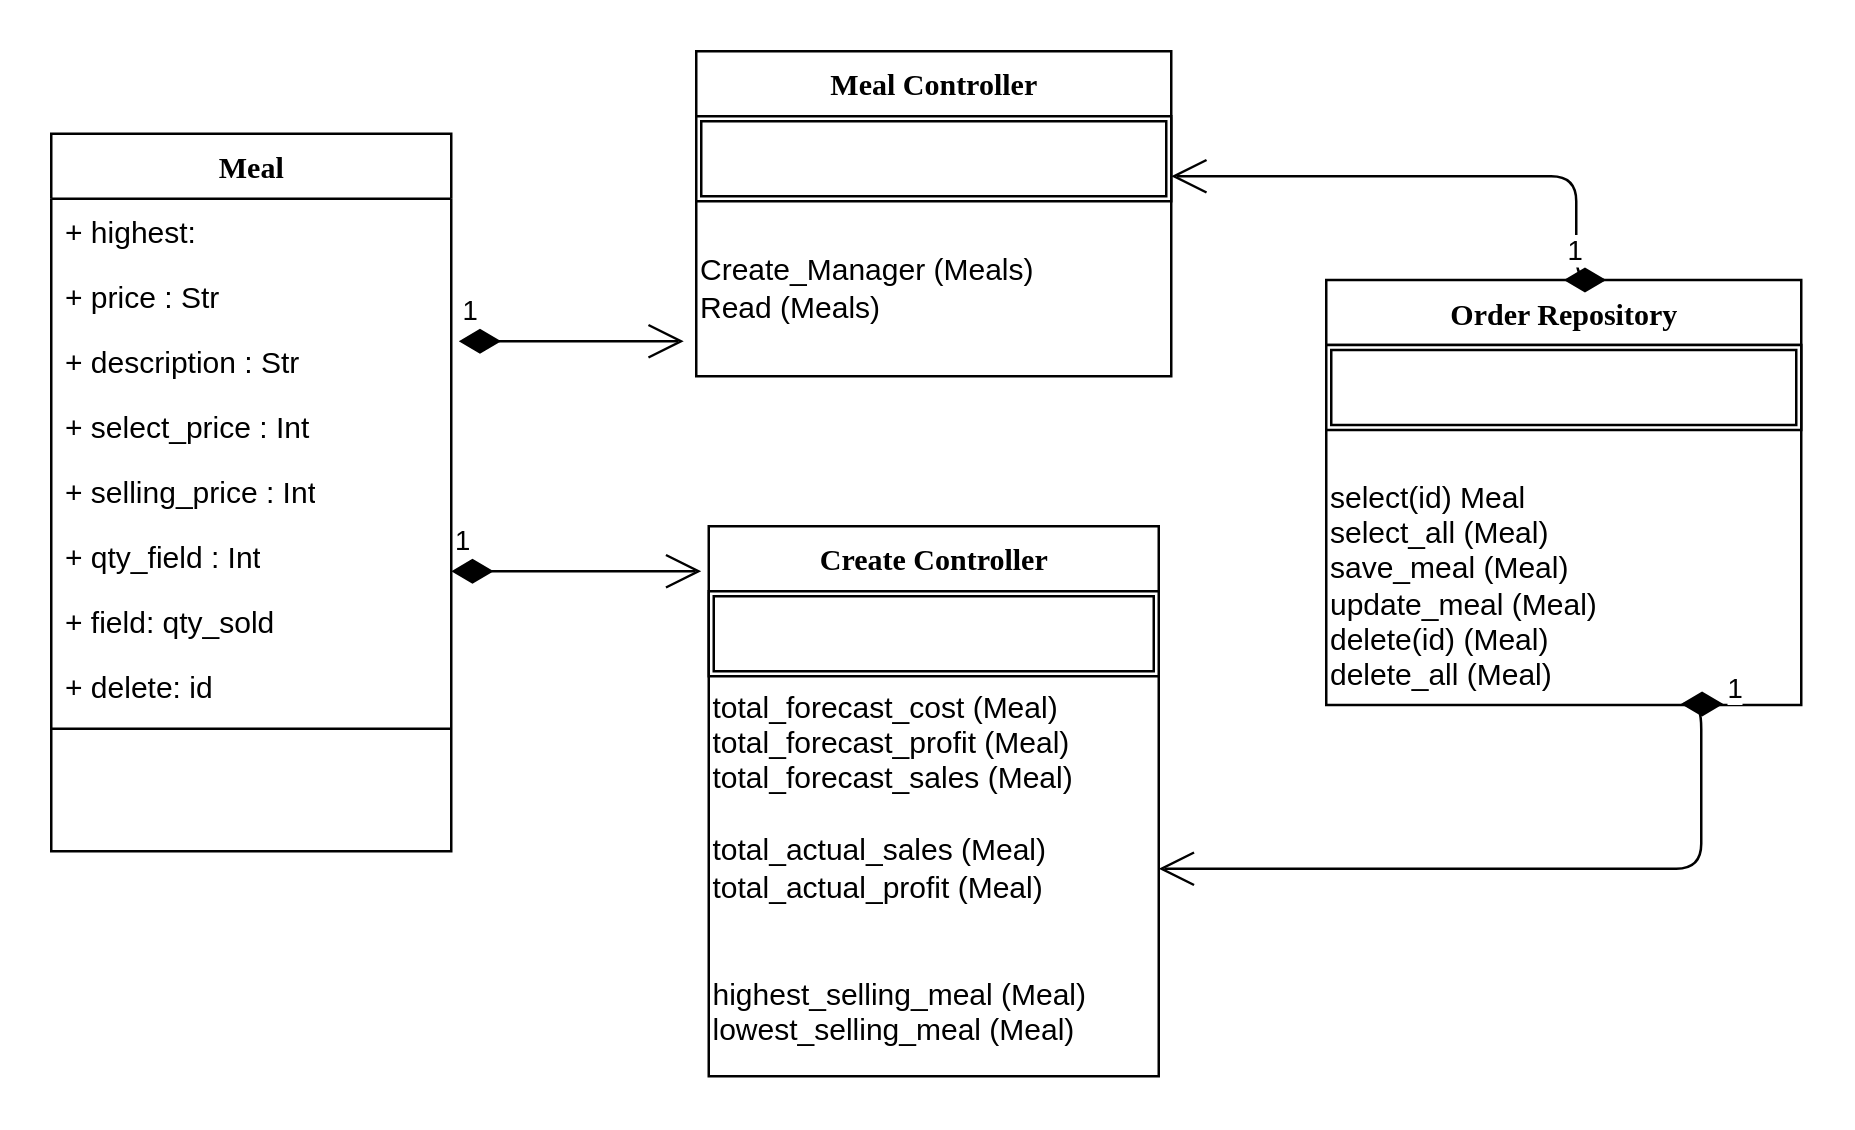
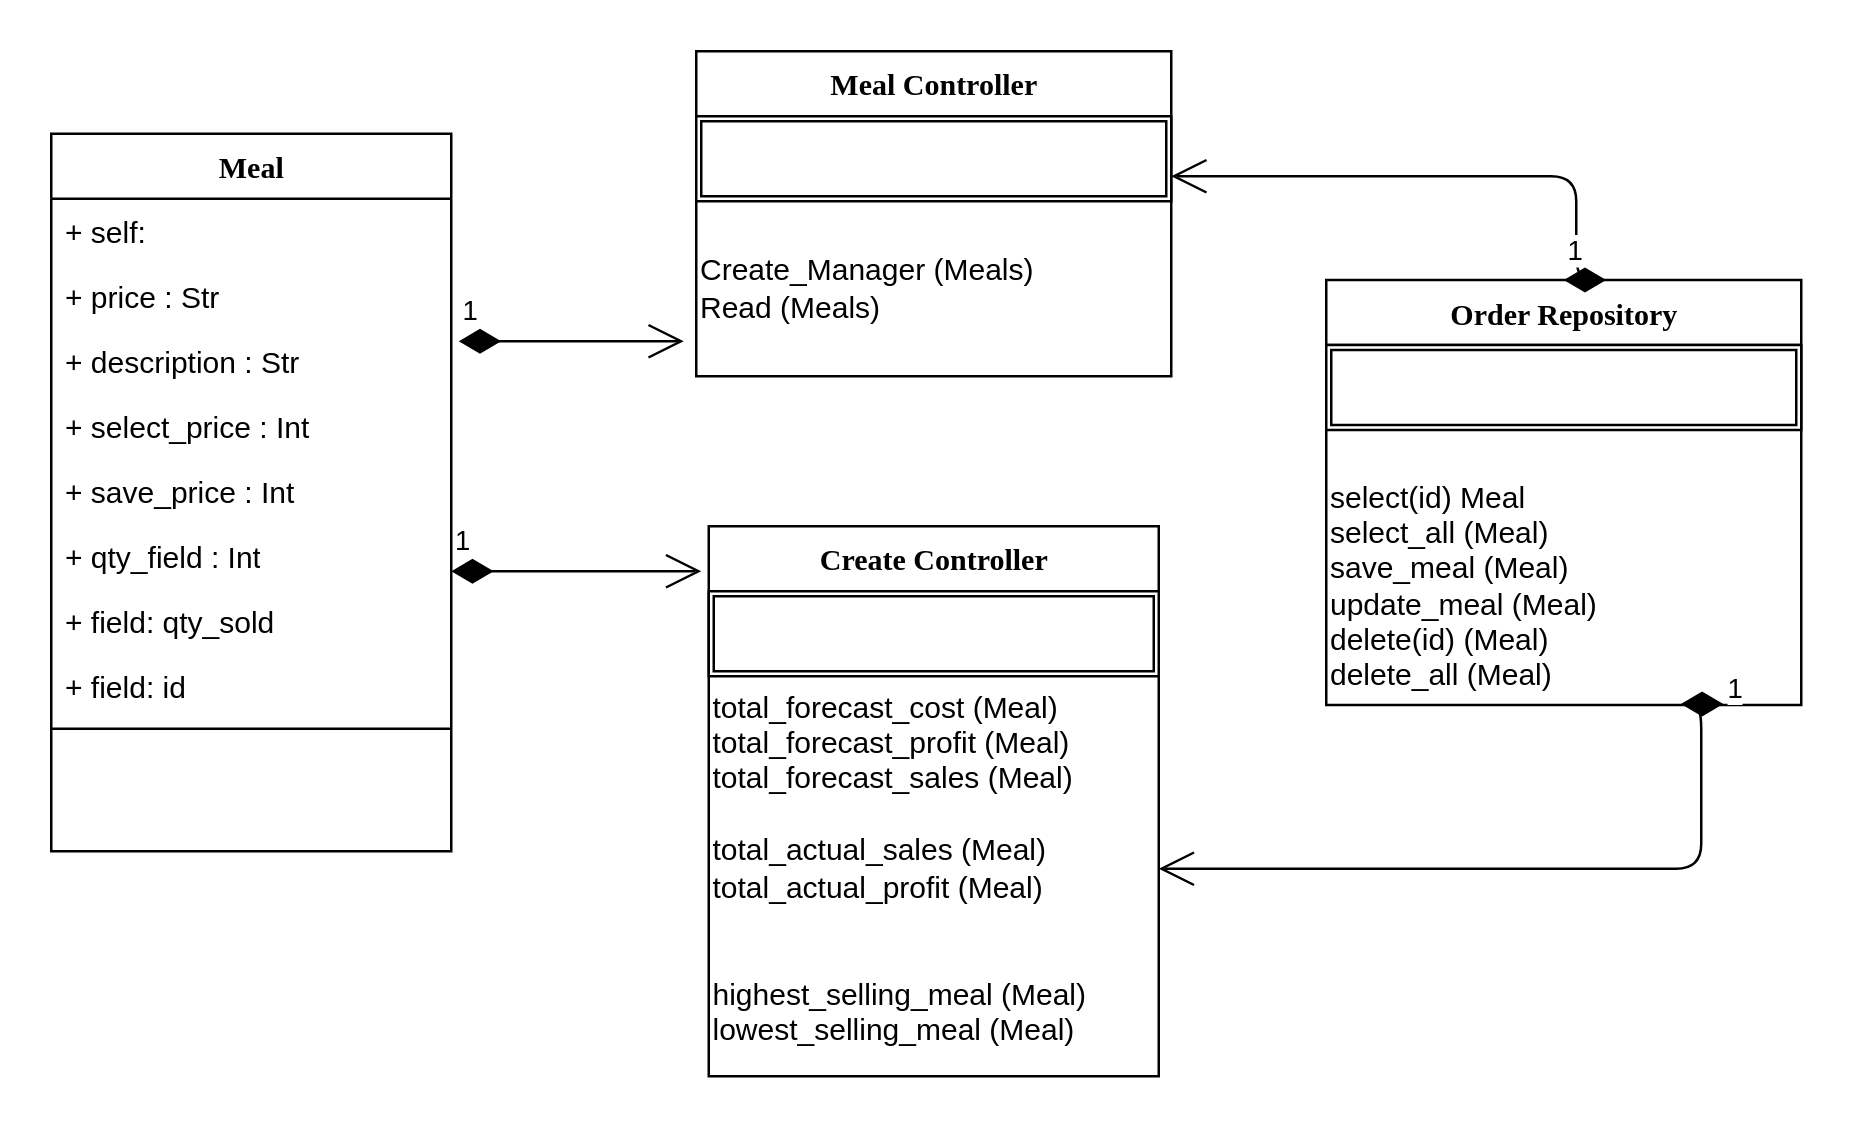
  <mxCell id="0" />
  <mxCell id="1" parent="0" />
  <mxCell id="2" value="Meal" style="swimlane;html=1;fontStyle=1;align=center;verticalAlign=top;childLayout=stackLayout;horizontal=1;startSize=26;horizontalStack=0;resizeParent=1;resizeLast=0;collapsible=1;marginBottom=0;swimlaneFillColor=#ffffff;rounded=0;shadow=0;comic=0;labelBackgroundColor=none;strokeWidth=1;fillColor=none;fontFamily=Verdana;fontSize=12" parent="1" vertex="1"><mxGeometry x="20" y="53" width="160" height="287" as="geometry" /></mxCell>
- <mxCell id="3" value="+ highest:" style="text;html=1;strokeColor=none;fillColor=none;align=left;verticalAlign=top;spacingLeft=4;spacingRight=4;whiteSpace=wrap;overflow=hidden;rotatable=0;points=[[0,0.5],[1,0.5]];portConstraint=eastwest;" parent="2" vertex="1"><mxGeometry y="26" width="160" height="26" as="geometry" /></mxCell>
+ <mxCell id="3" value="+ self:" style="text;html=1;strokeColor=none;fillColor=none;align=left;verticalAlign=top;spacingLeft=4;spacingRight=4;whiteSpace=wrap;overflow=hidden;rotatable=0;points=[[0,0.5],[1,0.5]];portConstraint=eastwest;" parent="2" vertex="1"><mxGeometry y="26" width="160" height="26" as="geometry" /></mxCell>
  <mxCell id="4" value="+ price : Str" style="text;html=1;strokeColor=none;fillColor=none;align=left;verticalAlign=top;spacingLeft=4;spacingRight=4;whiteSpace=wrap;overflow=hidden;rotatable=0;points=[[0,0.5],[1,0.5]];portConstraint=eastwest;" parent="2" vertex="1"><mxGeometry y="52" width="160" height="26" as="geometry" /></mxCell>
  <mxCell id="5" value="+ description : Str" style="text;html=1;strokeColor=none;fillColor=none;align=left;verticalAlign=top;spacingLeft=4;spacingRight=4;whiteSpace=wrap;overflow=hidden;rotatable=0;points=[[0,0.5],[1,0.5]];portConstraint=eastwest;" parent="2" vertex="1"><mxGeometry y="78" width="160" height="26" as="geometry" /></mxCell>
  <mxCell id="6" value="+ select_price : Int" style="text;html=1;strokeColor=none;fillColor=none;align=left;verticalAlign=top;spacingLeft=4;spacingRight=4;whiteSpace=wrap;overflow=hidden;rotatable=0;points=[[0,0.5],[1,0.5]];portConstraint=eastwest;" parent="2" vertex="1"><mxGeometry y="104" width="160" height="26" as="geometry" /></mxCell>
- <mxCell id="7" value="+ selling_price : Int" style="text;html=1;strokeColor=none;fillColor=none;align=left;verticalAlign=top;spacingLeft=4;spacingRight=4;whiteSpace=wrap;overflow=hidden;rotatable=0;points=[[0,0.5],[1,0.5]];portConstraint=eastwest;" parent="2" vertex="1"><mxGeometry y="130" width="160" height="26" as="geometry" /></mxCell>
+ <mxCell id="7" value="+ save_price : Int" style="text;html=1;strokeColor=none;fillColor=none;align=left;verticalAlign=top;spacingLeft=4;spacingRight=4;whiteSpace=wrap;overflow=hidden;rotatable=0;points=[[0,0.5],[1,0.5]];portConstraint=eastwest;" parent="2" vertex="1"><mxGeometry y="130" width="160" height="26" as="geometry" /></mxCell>
  <mxCell id="8" value="+ qty_field : Int" style="text;html=1;strokeColor=none;fillColor=none;align=left;verticalAlign=top;spacingLeft=4;spacingRight=4;whiteSpace=wrap;overflow=hidden;rotatable=0;points=[[0,0.5],[1,0.5]];portConstraint=eastwest;" vertex="1" parent="2"><mxGeometry y="156" width="160" height="26" as="geometry" /></mxCell>
  <mxCell id="9" value="+ field: qty_sold" style="text;html=1;strokeColor=none;fillColor=none;align=left;verticalAlign=top;spacingLeft=4;spacingRight=4;whiteSpace=wrap;overflow=hidden;rotatable=0;points=[[0,0.5],[1,0.5]];portConstraint=eastwest;" vertex="1" parent="2"><mxGeometry y="182" width="160" height="26" as="geometry" /></mxCell>
- <mxCell id="10" value="+ delete: id" style="text;html=1;strokeColor=none;fillColor=none;align=left;verticalAlign=top;spacingLeft=4;spacingRight=4;whiteSpace=wrap;overflow=hidden;rotatable=0;points=[[0,0.5],[1,0.5]];portConstraint=eastwest;" vertex="1" parent="2"><mxGeometry y="208" width="160" height="26" as="geometry" /></mxCell>
+ <mxCell id="10" value="+ field: id" style="text;html=1;strokeColor=none;fillColor=none;align=left;verticalAlign=top;spacingLeft=4;spacingRight=4;whiteSpace=wrap;overflow=hidden;rotatable=0;points=[[0,0.5],[1,0.5]];portConstraint=eastwest;" vertex="1" parent="2"><mxGeometry y="208" width="160" height="26" as="geometry" /></mxCell>
  <mxCell id="11" value="" style="line;html=1;strokeWidth=1;fillColor=none;align=left;verticalAlign=middle;spacingTop=-1;spacingLeft=3;spacingRight=3;rotatable=0;labelPosition=right;points=[];portConstraint=eastwest;" parent="2" vertex="1"><mxGeometry y="234" width="160" height="8" as="geometry" /></mxCell>
  <mxCell id="12" value="Create Controller" style="swimlane;html=1;fontStyle=1;align=center;verticalAlign=top;childLayout=stackLayout;horizontal=1;startSize=26;horizontalStack=0;resizeParent=1;resizeLast=0;collapsible=1;marginBottom=0;swimlaneFillColor=#ffffff;rounded=0;shadow=0;comic=0;labelBackgroundColor=none;strokeWidth=1;fillColor=none;fontFamily=Verdana;fontSize=12" vertex="1" parent="1"><mxGeometry x="283" y="210" width="180" height="220" as="geometry"><mxRectangle x="330" y="60" width="160" height="26" as="alternateBounds" /></mxGeometry></mxCell>
  <mxCell id="13" value="" style="group" vertex="1" connectable="0" parent="12"><mxGeometry y="26" width="180" height="188" as="geometry" /></mxCell>
  <mxCell id="14" value="" style="shape=ext;double=1;rounded=0;whiteSpace=wrap;html=1;" vertex="1" parent="13"><mxGeometry width="180" height="34" as="geometry" /></mxCell>
  <mxCell id="15" value="&lt;blockquote style=&quot;margin: 0 0 0 40px ; border: none ; padding: 0px&quot;&gt;&lt;/blockquote&gt;&lt;span&gt;&lt;div&gt;&lt;span&gt;total_forecast_cost (Meal)&lt;/span&gt;&lt;/div&gt;&lt;/span&gt;&lt;blockquote style=&quot;margin: 0 0 0 40px ; border: none ; padding: 0px&quot;&gt;&lt;/blockquote&gt;&lt;span&gt;&lt;div&gt;&lt;span&gt;total_forecast_profit (Meal)&lt;/span&gt;&lt;/div&gt;&lt;/span&gt;&lt;blockquote style=&quot;margin: 0 0 0 40px ; border: none ; padding: 0px&quot;&gt;&lt;/blockquote&gt;&lt;span&gt;&lt;div&gt;&lt;span&gt;total_forecast_sales (Meal)&lt;/span&gt;&lt;/div&gt;&lt;/span&gt;&lt;div&gt;&lt;br&gt;&lt;/div&gt;&lt;blockquote style=&quot;margin: 0 0 0 40px ; border: none ; padding: 0px&quot;&gt;&lt;/blockquote&gt;&lt;span&gt;&lt;div&gt;&lt;span&gt;total_actual_sales (Meal)&lt;/span&gt;&lt;/div&gt;&lt;/span&gt;&lt;blockquote style=&quot;margin: 0 0 0 40px ; border: none ; padding: 0px&quot;&gt;&lt;/blockquote&gt;&lt;span&gt;&lt;div&gt;&lt;span&gt;total_actual_profit (Meal)&lt;/span&gt;&lt;/div&gt;&lt;/span&gt;&lt;div&gt;&lt;br&gt;&lt;/div&gt;&lt;div&gt;&lt;br&gt;&lt;/div&gt;&lt;blockquote style=&quot;margin: 0 0 0 40px ; border: none ; padding: 0px&quot;&gt;&lt;/blockquote&gt;&lt;span&gt;&lt;div&gt;&lt;span&gt;highest_selling_meal (Meal)&lt;/span&gt;&lt;/div&gt;&lt;/span&gt;&lt;div&gt;&lt;span&gt;lowest_selling_meal (Meal)&lt;/span&gt;&lt;/div&gt;" style="text;html=1;strokeColor=none;fillColor=none;align=left;verticalAlign=middle;whiteSpace=wrap;rounded=0;" vertex="1" parent="13"><mxGeometry y="34" width="180" height="154" as="geometry" /></mxCell>
  <mxCell id="16" value="Meal Controller" style="swimlane;html=1;fontStyle=1;align=center;verticalAlign=top;childLayout=stackLayout;horizontal=1;startSize=26;horizontalStack=0;resizeParent=1;resizeLast=0;collapsible=1;marginBottom=0;swimlaneFillColor=#ffffff;rounded=0;shadow=0;comic=0;labelBackgroundColor=none;strokeWidth=1;fillColor=none;fontFamily=Verdana;fontSize=12" vertex="1" parent="1"><mxGeometry x="278" y="20" width="190" height="130" as="geometry"><mxRectangle x="330" y="60" width="160" height="26" as="alternateBounds" /></mxGeometry></mxCell>
  <mxCell id="17" value="" style="shape=ext;double=1;rounded=0;whiteSpace=wrap;html=1;" vertex="1" parent="16"><mxGeometry y="26" width="190" height="34" as="geometry" /></mxCell>
  <mxCell id="18" value="&lt;blockquote style=&quot;margin: 0 0 0 40px ; border: none ; padding: 0px&quot;&gt;&lt;/blockquote&gt;&lt;span&gt;Create_Manager (Meals)&lt;br&gt;Read (Meals)&lt;br&gt;&lt;/span&gt;" style="text;html=1;strokeColor=none;fillColor=none;align=left;verticalAlign=middle;whiteSpace=wrap;rounded=0;" vertex="1" parent="16"><mxGeometry y="60" width="190" height="70" as="geometry" /></mxCell>
  <mxCell id="19" value="1" style="endArrow=open;html=1;endSize=12;startArrow=diamondThin;startSize=14;startFill=1;edgeStyle=orthogonalEdgeStyle;align=left;verticalAlign=bottom;" edge="1" parent="1"><mxGeometry x="-1" y="3" relative="1" as="geometry"><mxPoint x="180" y="228" as="sourcePoint" /><mxPoint x="280" y="228" as="targetPoint" /></mxGeometry></mxCell>
  <mxCell id="20" value="1" style="endArrow=open;html=1;endSize=12;startArrow=diamondThin;startSize=14;startFill=1;edgeStyle=orthogonalEdgeStyle;align=left;verticalAlign=bottom;" edge="1" parent="1"><mxGeometry x="-1" y="3" relative="1" as="geometry"><mxPoint x="183" y="136" as="sourcePoint" /><mxPoint x="273" y="136" as="targetPoint" /></mxGeometry></mxCell>
  <mxCell id="21" value="Order Repository" style="swimlane;html=1;fontStyle=1;align=center;verticalAlign=top;childLayout=stackLayout;horizontal=1;startSize=26;horizontalStack=0;resizeParent=1;resizeLast=0;collapsible=1;marginBottom=0;swimlaneFillColor=#ffffff;rounded=0;shadow=0;comic=0;labelBackgroundColor=none;strokeWidth=1;fillColor=none;fontFamily=Verdana;fontSize=12" vertex="1" parent="1"><mxGeometry x="530" y="111.5" width="190" height="170" as="geometry"><mxRectangle x="330" y="60" width="160" height="26" as="alternateBounds" /></mxGeometry></mxCell>
  <mxCell id="22" value="" style="shape=ext;double=1;rounded=0;whiteSpace=wrap;html=1;" vertex="1" parent="21"><mxGeometry y="26" width="190" height="34" as="geometry" /></mxCell>
  <mxCell id="23" value="&lt;blockquote style=&quot;margin: 0 0 0 40px ; border: none ; padding: 0px&quot;&gt;&lt;/blockquote&gt;&lt;span&gt;&lt;br&gt;select(id) Meal&lt;br&gt;select_all (Meal)&lt;br&gt;save_meal (Meal)&lt;br&gt;update_meal (Meal)&lt;br&gt;delete(id) (Meal)&lt;br&gt;delete_all (Meal)&lt;br&gt;&lt;/span&gt;" style="text;html=1;strokeColor=none;fillColor=none;align=left;verticalAlign=middle;whiteSpace=wrap;rounded=0;" vertex="1" parent="21"><mxGeometry y="60" width="190" height="110" as="geometry" /></mxCell>
  <mxCell id="24" value="1" style="endArrow=open;html=1;endSize=12;startArrow=diamondThin;startSize=14;startFill=1;edgeStyle=orthogonalEdgeStyle;align=left;verticalAlign=bottom;entryX=1;entryY=0.5;entryDx=0;entryDy=0;exitX=0.836;exitY=0.996;exitDx=0;exitDy=0;exitPerimeter=0;" edge="1" parent="1" source="23" target="15"><mxGeometry x="-1" y="3" relative="1" as="geometry"><mxPoint x="520" y="190" as="sourcePoint" /><mxPoint x="290" y="238" as="targetPoint" /><Array as="points"><mxPoint x="680" y="281" /><mxPoint x="680" y="347" /></Array></mxGeometry></mxCell>
  <mxCell id="25" value="1" style="endArrow=open;html=1;endSize=12;startArrow=diamondThin;startSize=14;startFill=1;edgeStyle=orthogonalEdgeStyle;align=left;verticalAlign=bottom;exitX=0.5;exitY=0;exitDx=0;exitDy=0;" edge="1" parent="1" source="21"><mxGeometry x="-1" y="3" relative="1" as="geometry"><mxPoint x="598" y="70" as="sourcePoint" /><mxPoint x="468" y="70" as="targetPoint" /><Array as="points"><mxPoint x="630" y="112" /><mxPoint x="630" y="70" /></Array></mxGeometry></mxCell>
